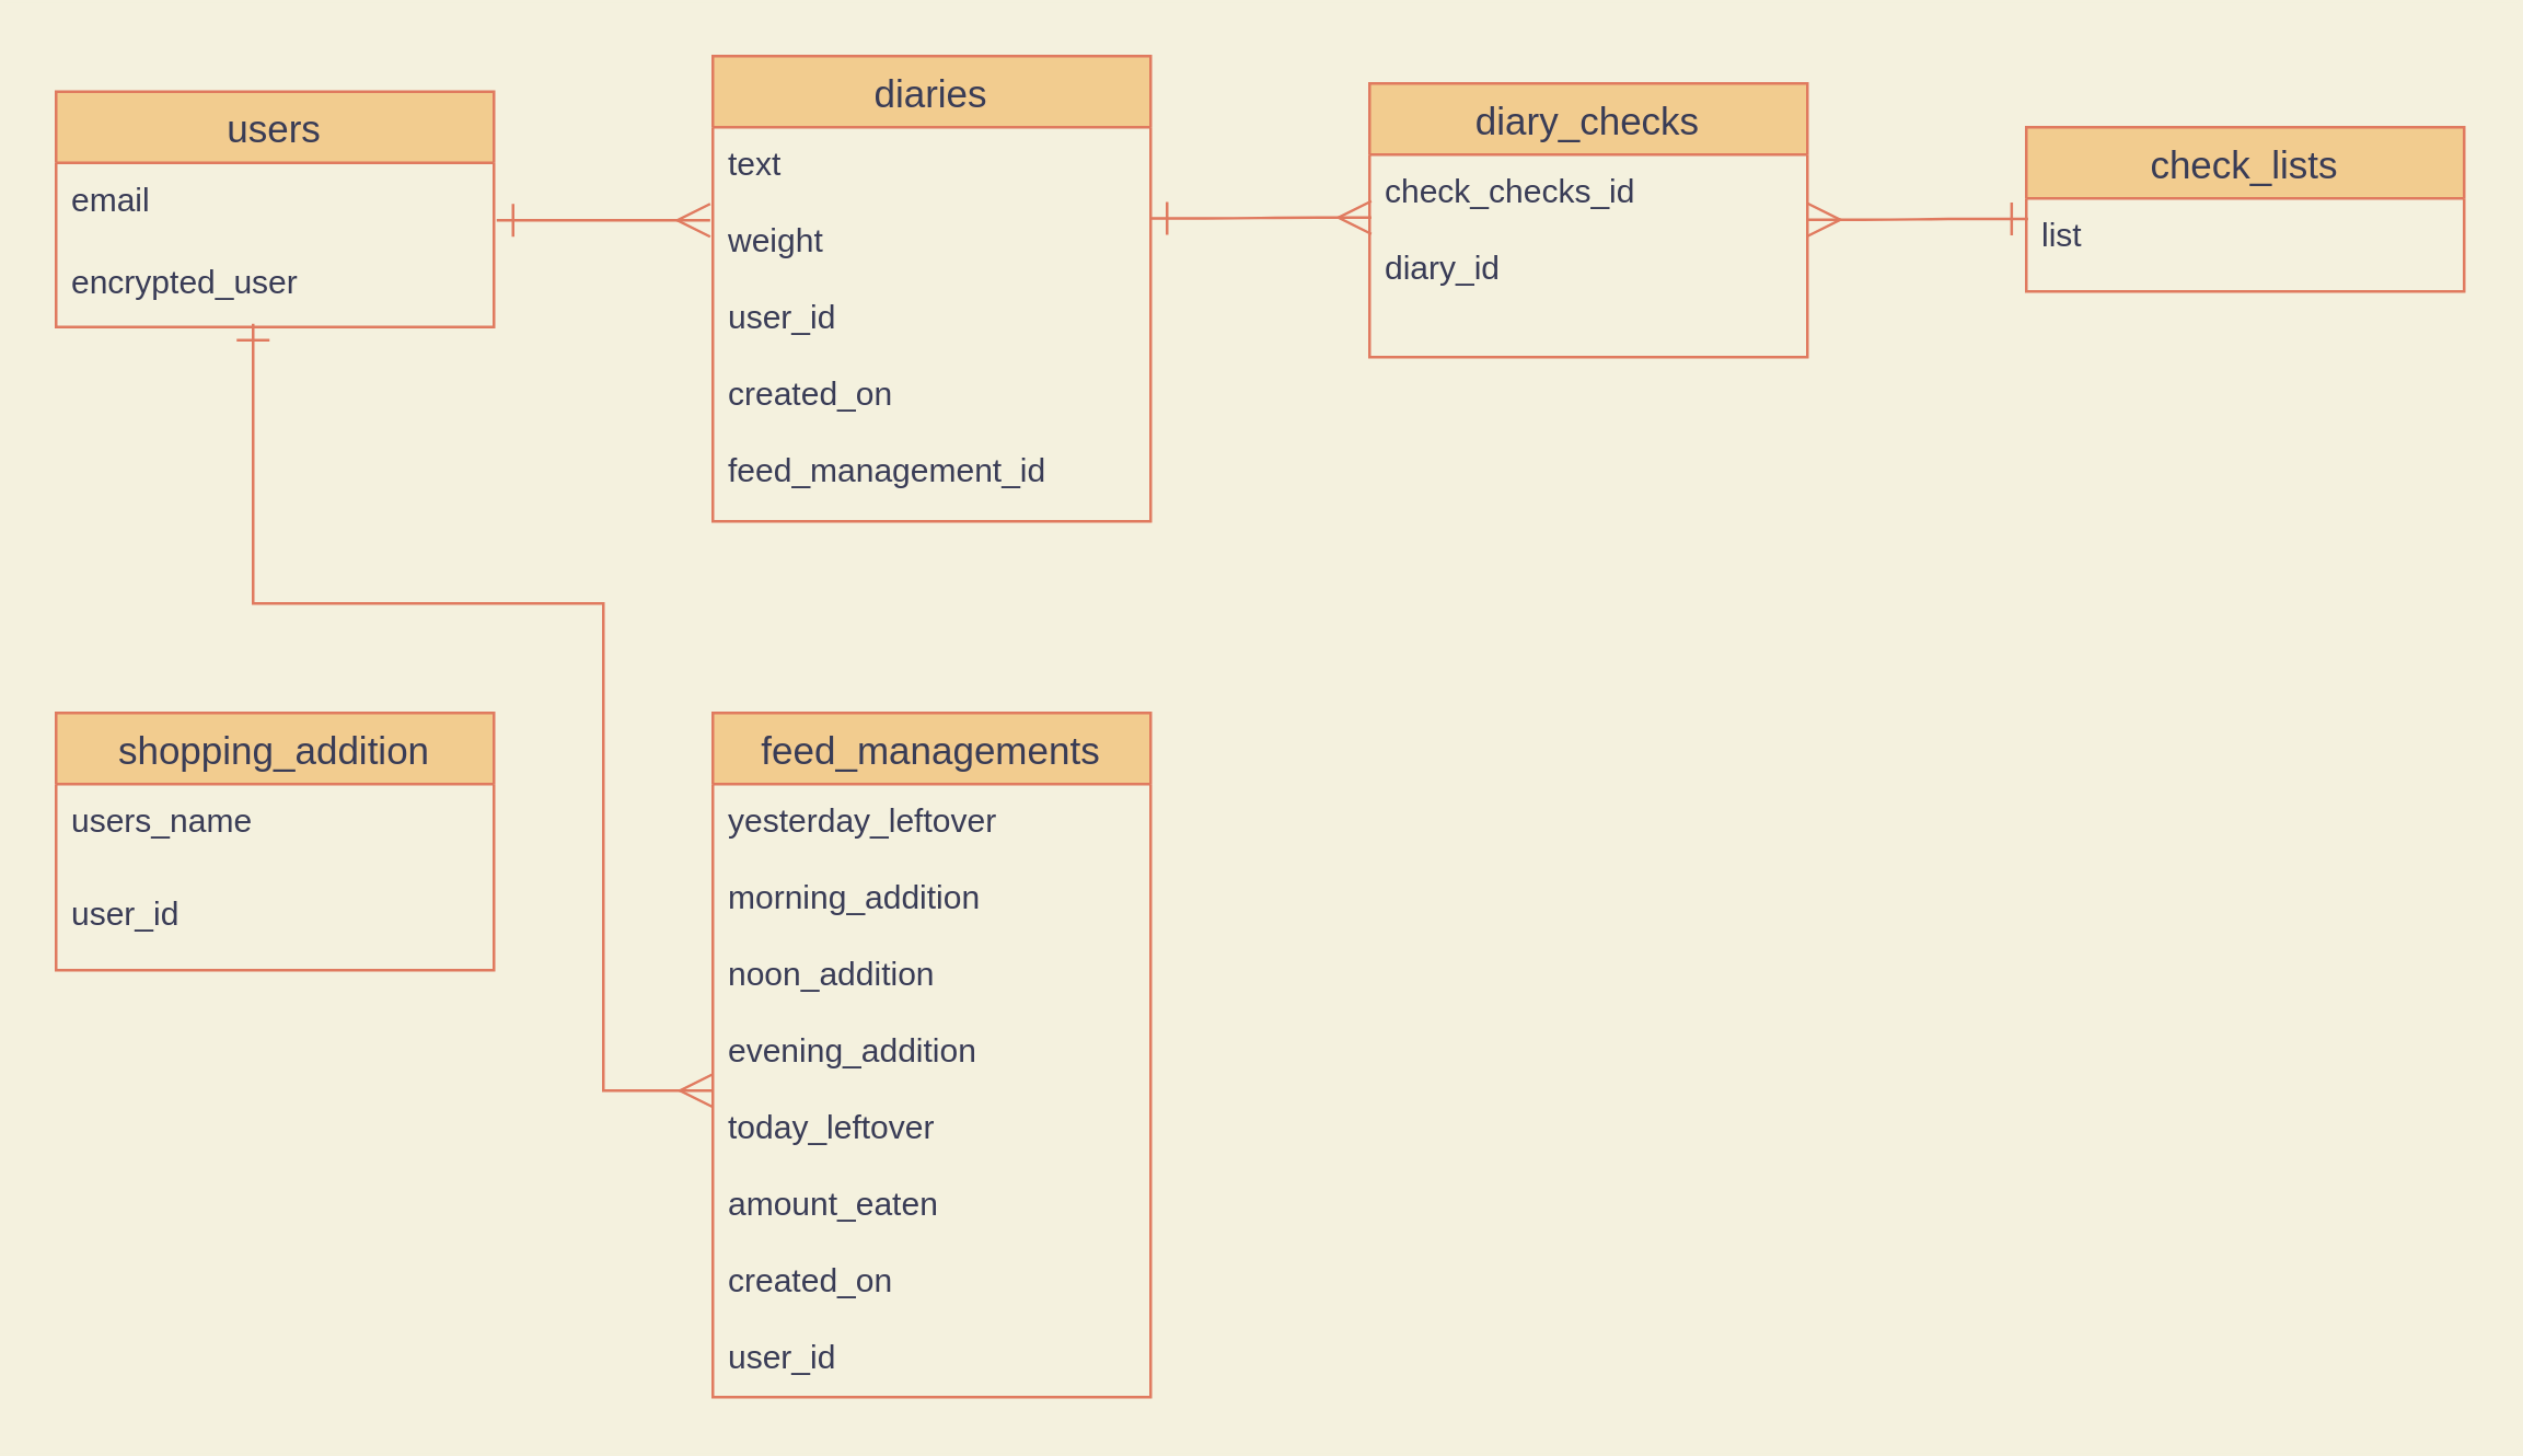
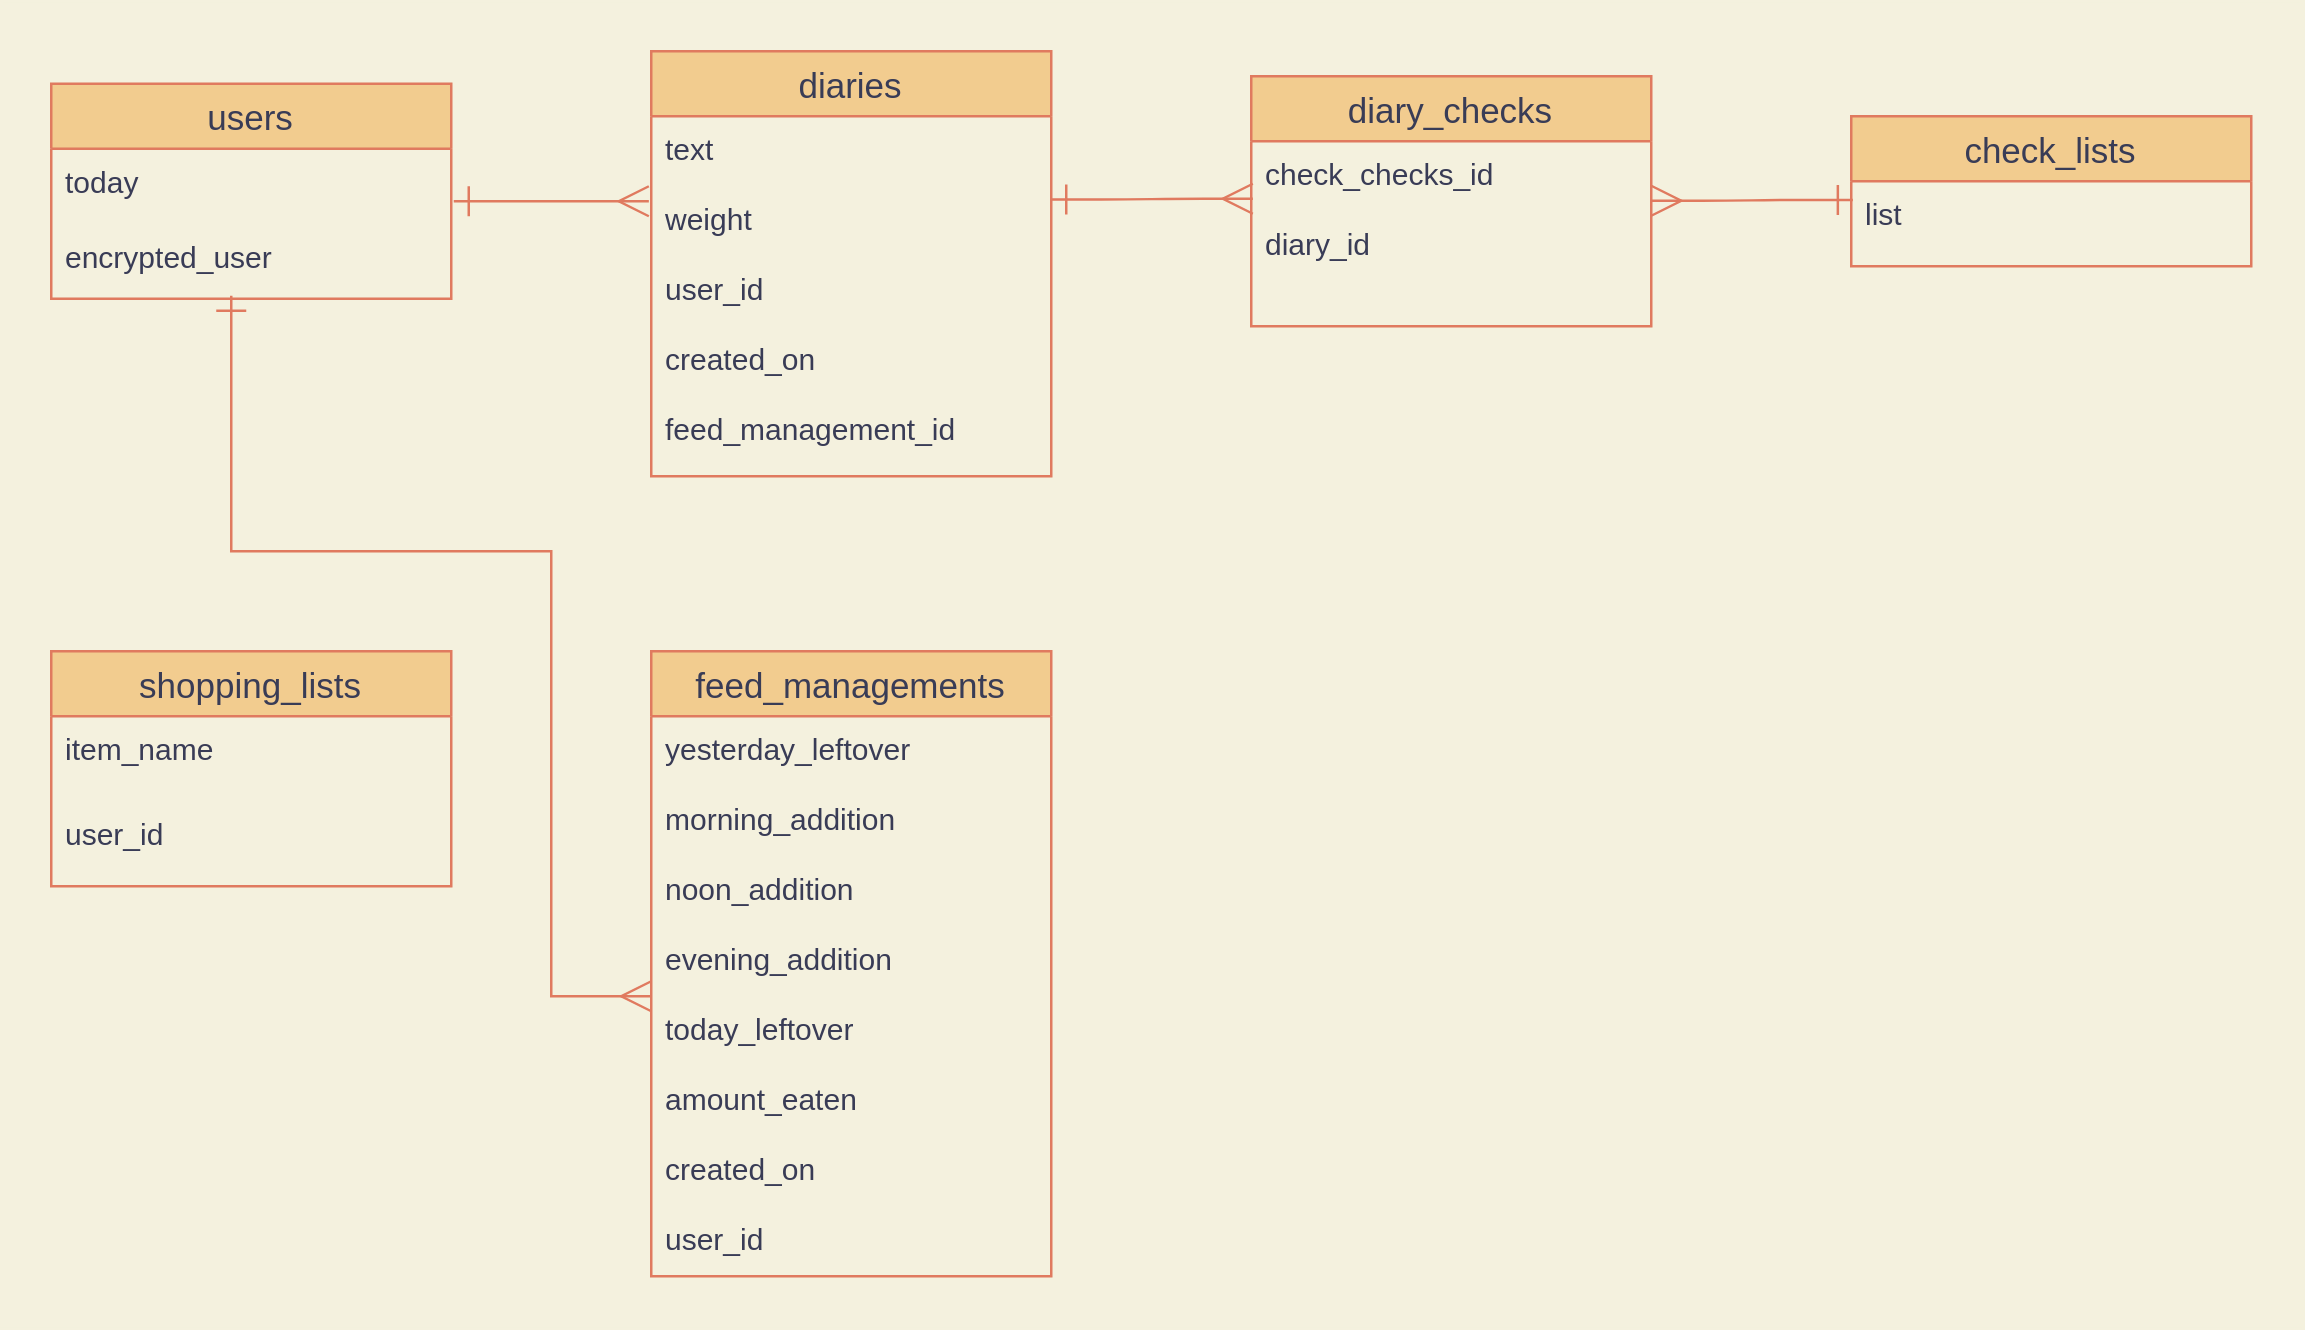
  <mxCell id="0" />
  <mxCell id="1" parent="0" />
  <mxCell id="2" value="users" style="swimlane;fontStyle=0;childLayout=stackLayout;horizontal=1;startSize=26;horizontalStack=0;resizeParent=1;resizeParentMax=0;resizeLast=0;collapsible=1;marginBottom=0;align=center;fontSize=14;fillColor=#F2CC8F;strokeColor=#E07A5F;fontColor=#393C56;" parent="1" vertex="1"><mxGeometry x="20" y="33" width="160" height="86" as="geometry" /></mxCell>
- <mxCell id="3" value="email" style="text;strokeColor=none;fillColor=none;spacingLeft=4;spacingRight=4;overflow=hidden;rotatable=0;points=[[0,0.5],[1,0.5]];portConstraint=eastwest;fontSize=12;fontColor=#393C56;" parent="2" vertex="1"><mxGeometry y="26" width="160" height="30" as="geometry" /></mxCell>
+ <mxCell id="3" value="today" style="text;strokeColor=none;fillColor=none;spacingLeft=4;spacingRight=4;overflow=hidden;rotatable=0;points=[[0,0.5],[1,0.5]];portConstraint=eastwest;fontSize=12;fontColor=#393C56;" parent="2" vertex="1"><mxGeometry y="26" width="160" height="30" as="geometry" /></mxCell>
  <mxCell id="4" value="encrypted_user" style="text;strokeColor=none;fillColor=none;spacingLeft=4;spacingRight=4;overflow=hidden;rotatable=0;points=[[0,0.5],[1,0.5]];portConstraint=eastwest;fontSize=12;fontColor=#393C56;" parent="2" vertex="1"><mxGeometry y="56" width="160" height="30" as="geometry" /></mxCell>
  <mxCell id="5" value="diaries" style="swimlane;fontStyle=0;childLayout=stackLayout;horizontal=1;startSize=26;horizontalStack=0;resizeParent=1;resizeParentMax=0;resizeLast=0;collapsible=1;marginBottom=0;align=center;fontSize=14;fillColor=#F2CC8F;strokeColor=#E07A5F;fontColor=#393C56;" parent="1" vertex="1"><mxGeometry x="260" y="20" width="160" height="170" as="geometry" /></mxCell>
  <mxCell id="6" value="text&#10;&#10;weight&#10;&#10;user_id&#10;&#10;created_on&#10;&#10;feed_management_id&#10;" style="text;strokeColor=none;fillColor=none;spacingLeft=4;spacingRight=4;overflow=hidden;rotatable=0;points=[[0,0.5],[1,0.5]];portConstraint=eastwest;fontSize=12;fontColor=#393C56;" parent="5" vertex="1"><mxGeometry y="26" width="160" height="144" as="geometry" /></mxCell>
  <mxCell id="7" value="check_lists" style="swimlane;fontStyle=0;childLayout=stackLayout;horizontal=1;startSize=26;horizontalStack=0;resizeParent=1;resizeParentMax=0;resizeLast=0;collapsible=1;marginBottom=0;align=center;fontSize=14;fillColor=#F2CC8F;strokeColor=#E07A5F;fontColor=#393C56;" parent="1" vertex="1"><mxGeometry x="740" y="46" width="160" height="60" as="geometry" /></mxCell>
  <mxCell id="8" value="list&#10;" style="text;strokeColor=none;fillColor=none;spacingLeft=4;spacingRight=4;overflow=hidden;rotatable=0;points=[[0,0.5],[1,0.5]];portConstraint=eastwest;fontSize=12;fontColor=#393C56;" parent="7" vertex="1"><mxGeometry y="26" width="160" height="34" as="geometry" /></mxCell>
- <mxCell id="9" value="shopping_addition" style="swimlane;fontStyle=0;childLayout=stackLayout;horizontal=1;startSize=26;horizontalStack=0;resizeParent=1;resizeParentMax=0;resizeLast=0;collapsible=1;marginBottom=0;align=center;fontSize=14;fillColor=#F2CC8F;strokeColor=#E07A5F;fontColor=#393C56;" parent="1" vertex="1"><mxGeometry x="20" y="260" width="160" height="94" as="geometry" /></mxCell>
- <mxCell id="10" value="users_name" style="text;strokeColor=none;fillColor=none;spacingLeft=4;spacingRight=4;overflow=hidden;rotatable=0;points=[[0,0.5],[1,0.5]];portConstraint=eastwest;fontSize=12;fontColor=#393C56;" parent="9" vertex="1"><mxGeometry y="26" width="160" height="34" as="geometry" /></mxCell>
+ <mxCell id="9" value="shopping_lists" style="swimlane;fontStyle=0;childLayout=stackLayout;horizontal=1;startSize=26;horizontalStack=0;resizeParent=1;resizeParentMax=0;resizeLast=0;collapsible=1;marginBottom=0;align=center;fontSize=14;fillColor=#F2CC8F;strokeColor=#E07A5F;fontColor=#393C56;" parent="1" vertex="1"><mxGeometry x="20" y="260" width="160" height="94" as="geometry" /></mxCell>
+ <mxCell id="10" value="item_name" style="text;strokeColor=none;fillColor=none;spacingLeft=4;spacingRight=4;overflow=hidden;rotatable=0;points=[[0,0.5],[1,0.5]];portConstraint=eastwest;fontSize=12;fontColor=#393C56;" parent="9" vertex="1"><mxGeometry y="26" width="160" height="34" as="geometry" /></mxCell>
  <mxCell id="11" value="user_id" style="text;strokeColor=none;fillColor=none;spacingLeft=4;spacingRight=4;overflow=hidden;rotatable=0;points=[[0,0.5],[1,0.5]];portConstraint=eastwest;fontSize=12;fontColor=#393C56;" vertex="1" parent="9"><mxGeometry y="60" width="160" height="34" as="geometry" /></mxCell>
  <mxCell id="12" value="feed_managements" style="swimlane;fontStyle=0;childLayout=stackLayout;horizontal=1;startSize=26;horizontalStack=0;resizeParent=1;resizeParentMax=0;resizeLast=0;collapsible=1;marginBottom=0;align=center;fontSize=14;fillColor=#F2CC8F;strokeColor=#E07A5F;fontColor=#393C56;" parent="1" vertex="1"><mxGeometry x="260" y="260" width="160" height="250" as="geometry" /></mxCell>
  <mxCell id="13" value="yesterday_leftover&#10;&#10;morning_addition&#10;&#10;noon_addition&#10;&#10;evening_addition&#10;&#10;today_leftover&#10;&#10;amount_eaten&#10;&#10;created_on&#10;&#10;user_id" style="text;strokeColor=none;fillColor=none;spacingLeft=4;spacingRight=4;overflow=hidden;rotatable=0;points=[[0,0.5],[1,0.5]];portConstraint=eastwest;fontSize=12;fontColor=#393C56;" parent="12" vertex="1"><mxGeometry y="26" width="160" height="224" as="geometry" /></mxCell>
  <mxCell id="14" value="" style="edgeStyle=entityRelationEdgeStyle;fontSize=12;html=1;endArrow=ERmany;startArrow=ERone;entryX=-0.006;entryY=0.383;entryDx=0;entryDy=0;entryPerimeter=0;startFill=0;startSize=10;endSize=10;strokeColor=#E07A5F;fontColor=#393C56;labelBackgroundColor=#F4F1DE;" parent="1" edge="1"><mxGeometry width="100" height="100" relative="1" as="geometry"><mxPoint x="181" y="80" as="sourcePoint" /><mxPoint x="259.04" y="80.002" as="targetPoint" /></mxGeometry></mxCell>
  <mxCell id="15" value="diary_checks" style="swimlane;fontStyle=0;childLayout=stackLayout;horizontal=1;startSize=26;horizontalStack=0;resizeParent=1;resizeParentMax=0;resizeLast=0;collapsible=1;marginBottom=0;align=center;fontSize=14;fillColor=#F2CC8F;strokeColor=#E07A5F;fontColor=#393C56;" parent="1" vertex="1"><mxGeometry x="500" y="30" width="160" height="100" as="geometry"><mxRectangle x="520" y="80" width="110" height="26" as="alternateBounds" /></mxGeometry></mxCell>
  <mxCell id="16" value="check_checks_id&#10;&#10;diary_id" style="text;strokeColor=none;fillColor=none;spacingLeft=4;spacingRight=4;overflow=hidden;rotatable=0;points=[[0,0.5],[1,0.5]];portConstraint=eastwest;fontSize=12;fontColor=#393C56;" parent="15" vertex="1"><mxGeometry y="26" width="160" height="74" as="geometry" /></mxCell>
  <mxCell id="17" value="" style="edgeStyle=entityRelationEdgeStyle;fontSize=12;html=1;endArrow=ERmany;startArrow=ERone;exitX=1;exitY=0.25;exitDx=0;exitDy=0;entryX=0.004;entryY=0.37;entryDx=0;entryDy=0;entryPerimeter=0;startFill=0;startSize=10;endSize=10;strokeColor=#E07A5F;fontColor=#393C56;labelBackgroundColor=#F4F1DE;" parent="1" edge="1"><mxGeometry width="100" height="100" relative="1" as="geometry"><mxPoint x="420" y="79.3" as="sourcePoint" /><mxPoint x="500.64" y="79" as="targetPoint" /></mxGeometry></mxCell>
  <mxCell id="18" value="" style="edgeStyle=entityRelationEdgeStyle;fontSize=12;html=1;endArrow=ERone;startArrow=ERmany;exitX=1;exitY=0.25;exitDx=0;exitDy=0;entryX=0.004;entryY=0.37;entryDx=0;entryDy=0;entryPerimeter=0;startFill=0;startSize=10;endSize=10;endFill=0;strokeColor=#E07A5F;fontColor=#393C56;labelBackgroundColor=#F4F1DE;" parent="1" edge="1"><mxGeometry width="100" height="100" relative="1" as="geometry"><mxPoint x="660" y="79.8" as="sourcePoint" /><mxPoint x="740.64" y="79.5" as="targetPoint" /></mxGeometry></mxCell>
  <mxCell id="19" style="edgeStyle=orthogonalEdgeStyle;rounded=0;orthogonalLoop=1;jettySize=auto;html=1;exitX=0;exitY=0.5;exitDx=0;exitDy=0;entryX=0.45;entryY=0.96;entryDx=0;entryDy=0;entryPerimeter=0;startArrow=ERmany;startFill=0;endArrow=ERone;endFill=0;endSize=10;startSize=10;strokeColor=#E07A5F;fontColor=#393C56;labelBackgroundColor=#F4F1DE;" parent="1" source="13" target="4" edge="1"><mxGeometry relative="1" as="geometry"><Array as="points"><mxPoint x="220" y="398" /><mxPoint x="220" y="220" /><mxPoint x="92" y="220" /></Array></mxGeometry></mxCell>
